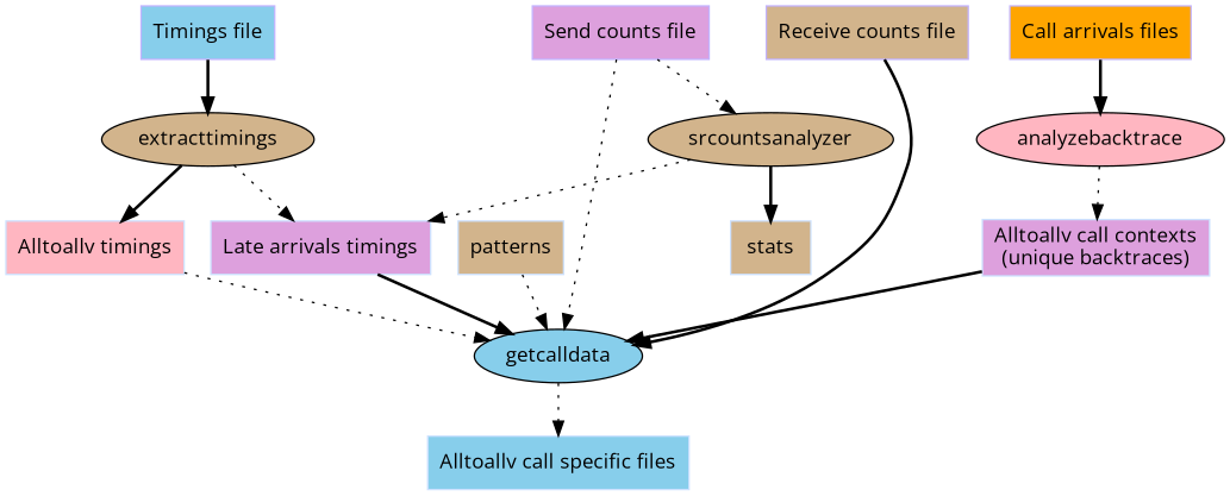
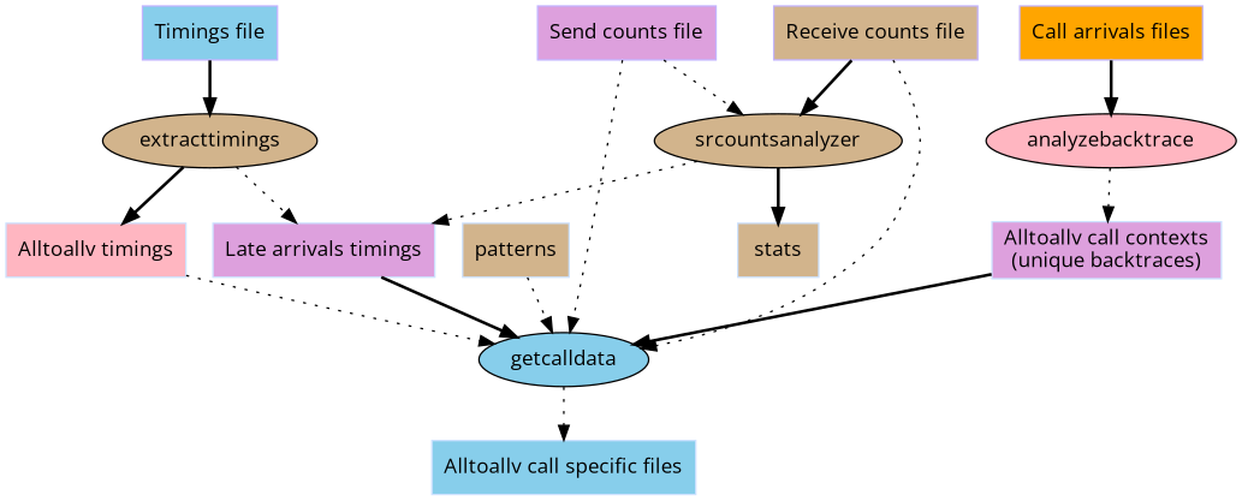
  digraph {
    fontname="Open Sans"
    node [color=".6 .2 1.0" fillcolor=tan fontname="Open Sans" shape=box style=filled]
    edge [fontname="Open Sans" style=dotted]
    n1 [color=".7 .3 1.0" fillcolor=orange label="Call arrivals files"]
    analyzebacktrace [fillcolor=lightpink color="" shape=""]
    n3 [fillcolor=plum label="Alltoallv call contexts\n(unique backtraces)"]
    n4 [color=".7 .3 1.0" fillcolor=plum label="Send counts file"]
    srcountsanalyzer [color="" shape=""]
    n6 [fillcolor=skyblue label=getcalldata color="" shape=""]
    stats
    n8 [fillcolor=plum label="Late arrivals timings"]
    n9 [fillcolor=skyblue label="Alltoallv call specific files"]
    n10 [color=".7 .3 1.0" label="Receive counts file"]
    n11 [color=".7 .3 1.0" fillcolor=skyblue label="Timings file"]
    extracttimings [color="" shape=""]
    n13 [fillcolor=lightpink label="Alltoallv timings"]
    patterns
    n1 -> analyzebacktrace [style=bold]
    analyzebacktrace -> n3
    n3 -> n6 [style=bold]
    n4 -> srcountsanalyzer
    n4 -> n6
    srcountsanalyzer -> stats [style=bold]
    srcountsanalyzer -> n8
    n6 -> n9
    n8 -> n6 [style=bold]
-   n10 -> n6 [style=bold]
+   n10 -> srcountsanalyzer [style=bold]
+   n10 -> n6
    n11 -> extracttimings [style=bold]
    extracttimings -> n8
    extracttimings -> n13 [style=bold]
    n13 -> n6
    patterns -> n6
  }
